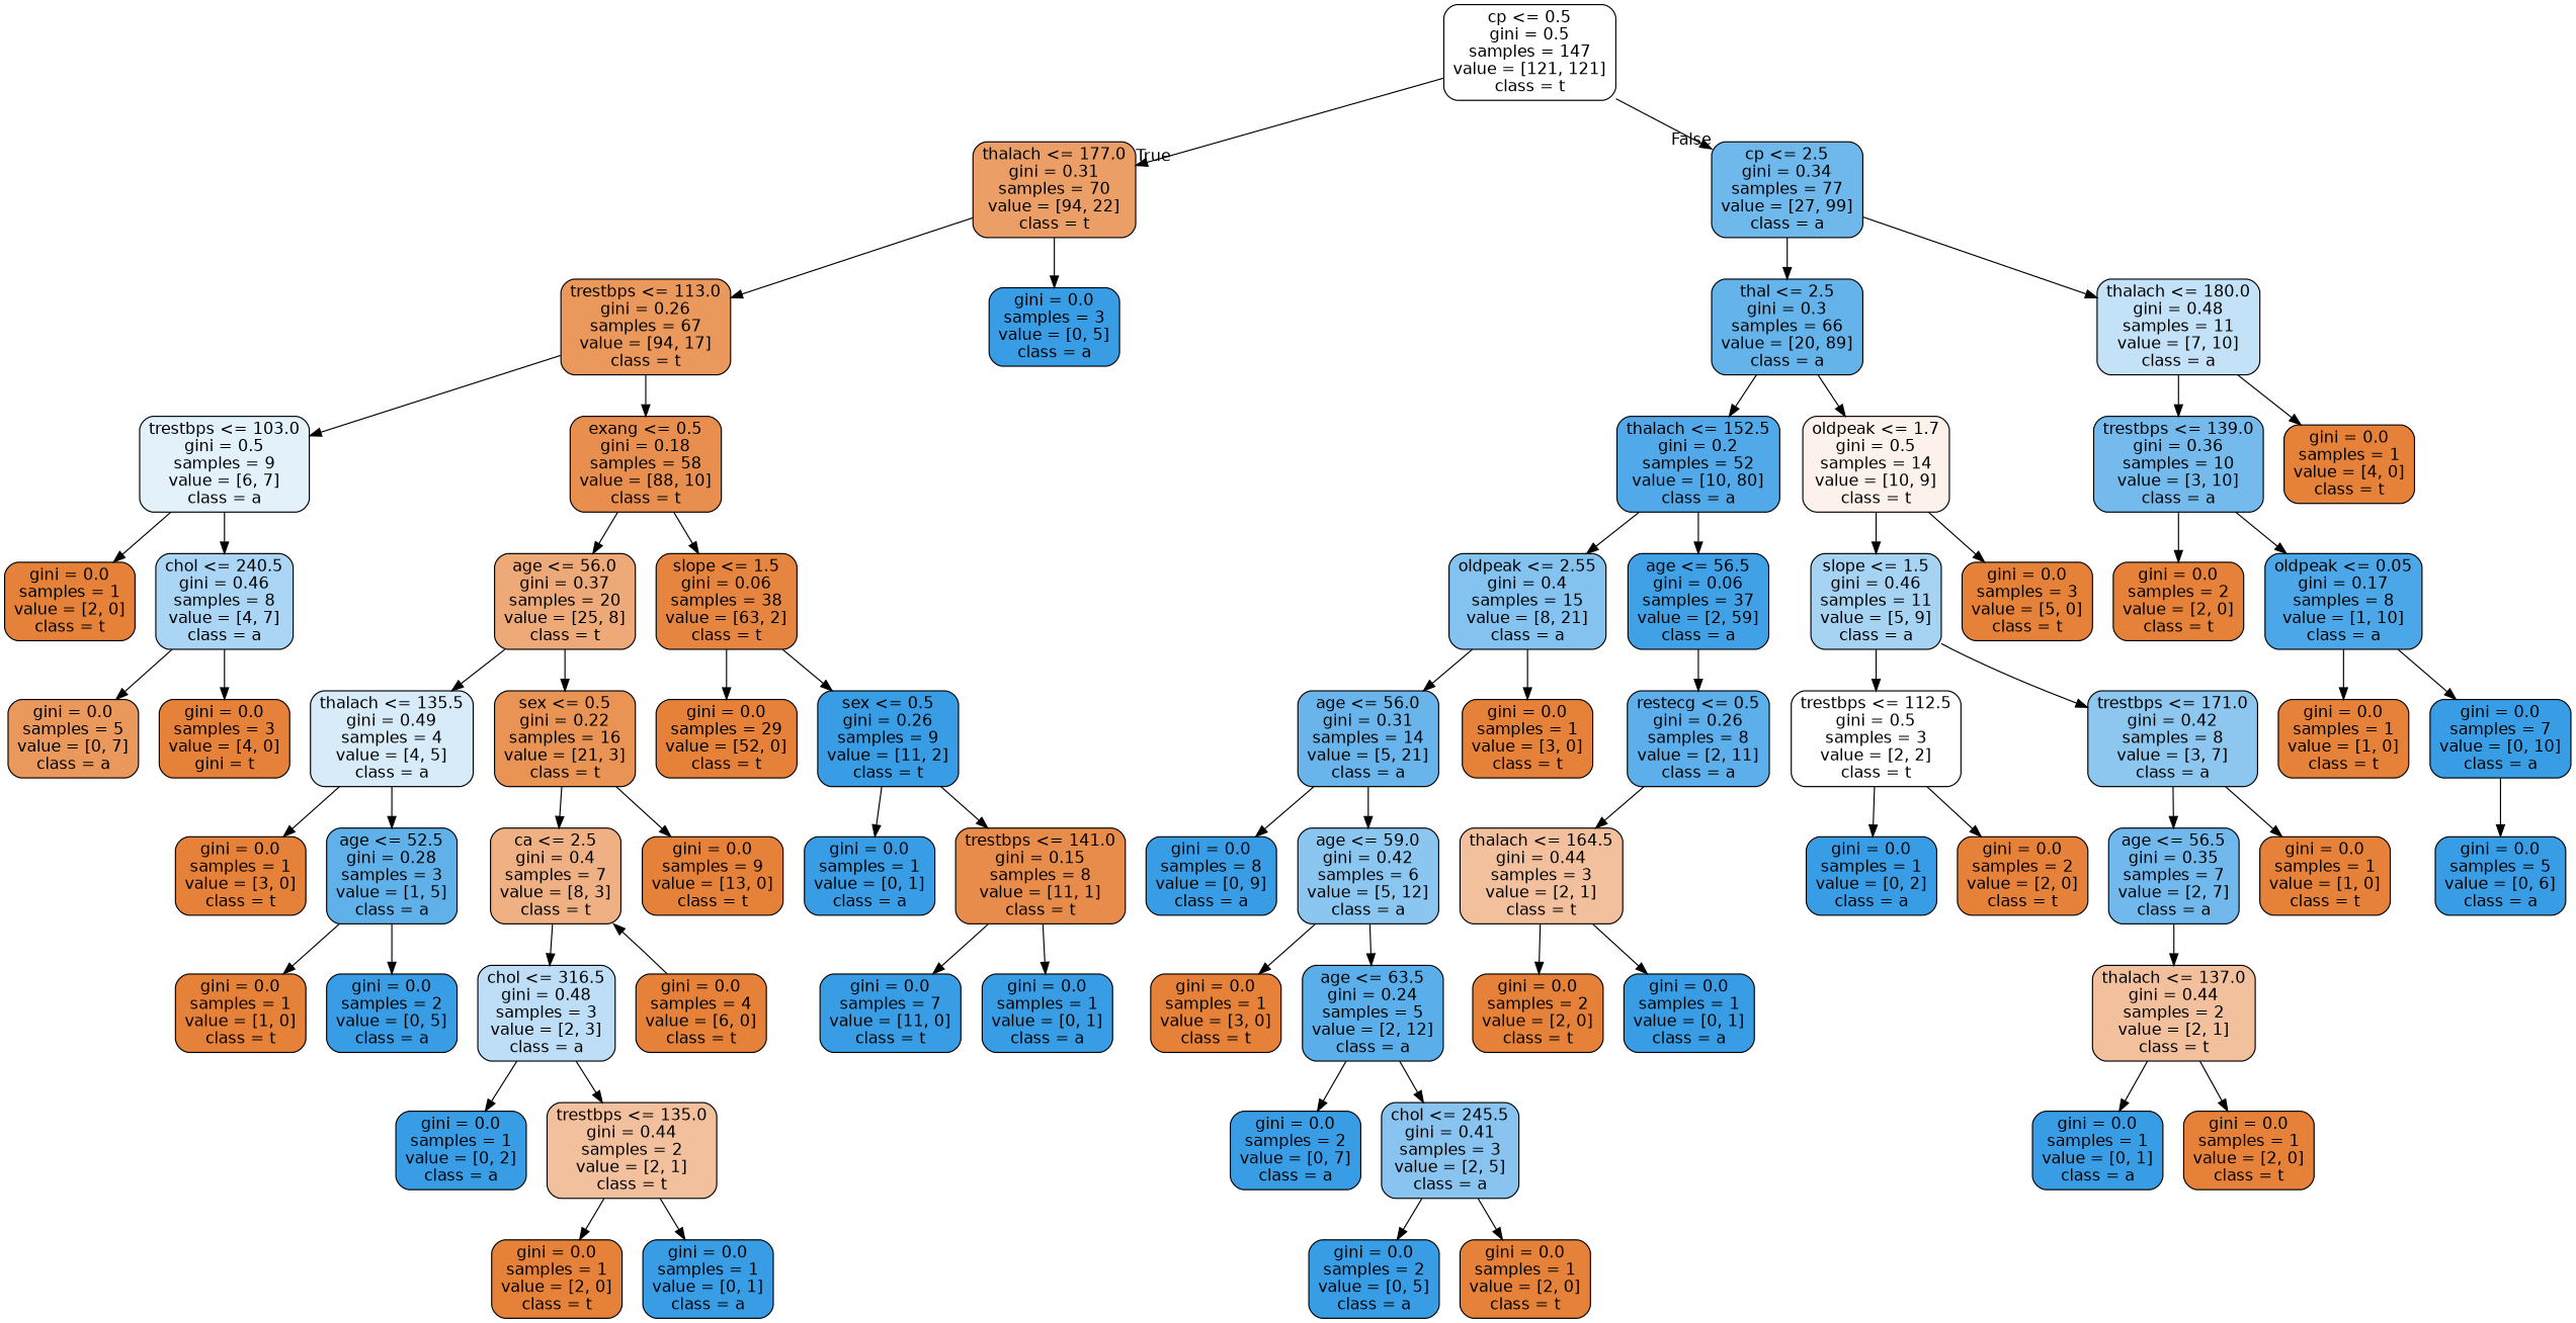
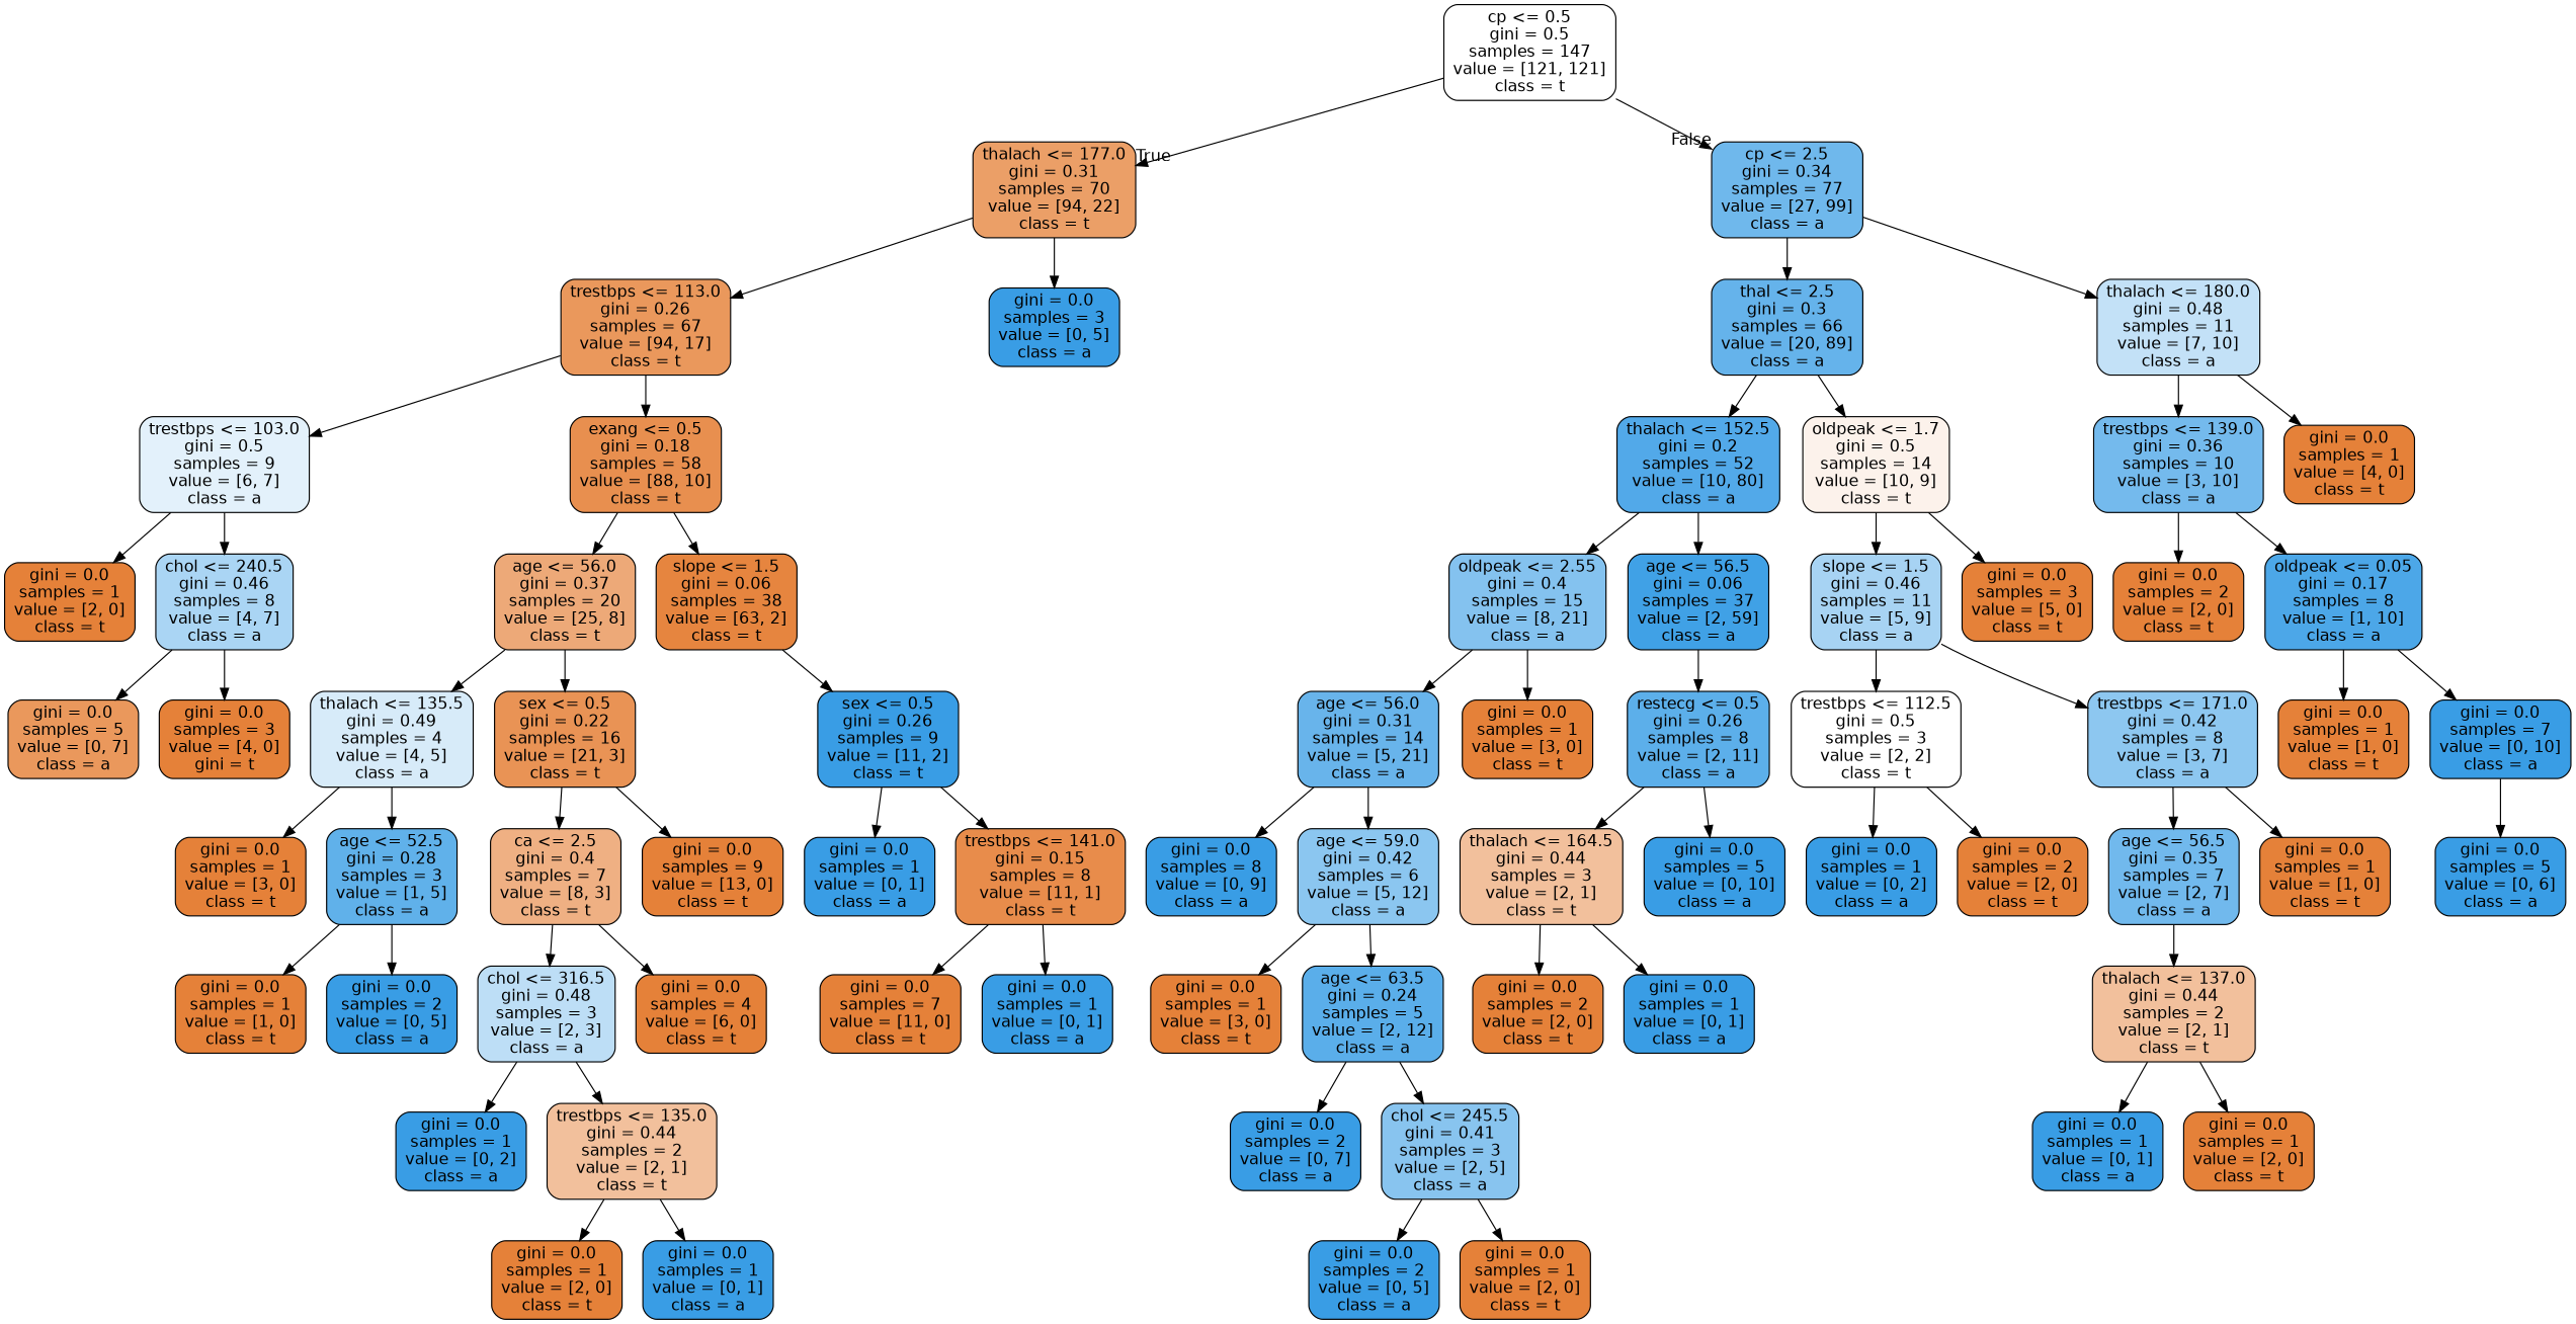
  digraph {
    node [color=black fillcolor="#e58139ff" fontname=helvetica shape=box style="filled, rounded"]
    edge [fontname=helvetica]
    n1 [fillcolor="#e5813900" label="cp <= 0.5\ngini = 0.5\nsamples = 147\nvalue = [121, 121]\nclass = t"]
    n2 [fillcolor="#e58139c3" label="thalach <= 177.0\ngini = 0.31\nsamples = 70\nvalue = [94, 22]\nclass = t"]
    n3 [fillcolor="#399de5b9" label="cp <= 2.5\ngini = 0.34\nsamples = 77\nvalue = [27, 99]\nclass = a"]
    n4 [fillcolor="#e58139d1" label="trestbps <= 113.0\ngini = 0.26\nsamples = 67\nvalue = [94, 17]\nclass = t"]
    n5 [fillcolor="#399de5ff" label="gini = 0.0\nsamples = 3\nvalue = [0, 5]\nclass = a"]
    n6 [fillcolor="#399de5c6" label="thal <= 2.5\ngini = 0.3\nsamples = 66\nvalue = [20, 89]\nclass = a"]
    n7 [fillcolor="#399de54d" label="thalach <= 180.0\ngini = 0.48\nsamples = 11\nvalue = [7, 10]\nclass = a"]
    n8 [fillcolor="#399de524" label="trestbps <= 103.0\ngini = 0.5\nsamples = 9\nvalue = [6, 7]\nclass = a"]
    n9 [fillcolor="#e58139e2" label="exang <= 0.5\ngini = 0.18\nsamples = 58\nvalue = [88, 10]\nclass = t"]
    n10 [label="gini = 0.0\nsamples = 1\nvalue = [2, 0]\nclass = t"]
    n11 [fillcolor="#399de56d" label="chol <= 240.5\ngini = 0.46\nsamples = 8\nvalue = [4, 7]\nclass = a"]
    n12 [fillcolor="#e58139ad" label="age <= 56.0\ngini = 0.37\nsamples = 20\nvalue = [25, 8]\nclass = t"]
    n13 [fillcolor="#e58139f7" label="slope <= 1.5\ngini = 0.06\nsamples = 38\nvalue = [63, 2]\nclass = t"]
    n14 [fillcolor="#e58139d1" label="gini = 0.0\nsamples = 5\nvalue = [0, 7]\nclass = a"]
    n15 [label="gini = 0.0\nsamples = 3\nvalue = [4, 0]\ngini = t"]
    n16 [fillcolor="#399de533" label="thalach <= 135.5\ngini = 0.49\nsamples = 4\nvalue = [4, 5]\nclass = a"]
    n17 [fillcolor="#e58139db" label="sex <= 0.5\ngini = 0.22\nsamples = 16\nvalue = [21, 3]\nclass = t"]
-   n18 [label="gini = 0.0\nsamples = 29\nvalue = [52, 0]\nclass = t"]
    n19 [fillcolor="#399de5ff" label="sex <= 0.5\ngini = 0.26\nsamples = 9\nvalue = [11, 2]\nclass = t"]
    n20 [label="gini = 0.0\nsamples = 1\nvalue = [3, 0]\nclass = t"]
    n21 [fillcolor="#399de5cc" label="age <= 52.5\ngini = 0.28\nsamples = 3\nvalue = [1, 5]\nclass = a"]
    n22 [fillcolor="#e581399f" label="ca <= 2.5\ngini = 0.4\nsamples = 7\nvalue = [8, 3]\nclass = t"]
    n23 [label="gini = 0.0\nsamples = 9\nvalue = [13, 0]\nclass = t"]
    n24 [label="gini = 0.0\nsamples = 1\nvalue = [1, 0]\nclass = t"]
    n25 [fillcolor="#399de5ff" label="gini = 0.0\nsamples = 2\nvalue = [0, 5]\nclass = a"]
    n26 [fillcolor="#399de555" label="chol <= 316.5\ngini = 0.48\nsamples = 3\nvalue = [2, 3]\nclass = a"]
    n27 [label="gini = 0.0\nsamples = 4\nvalue = [6, 0]\nclass = t"]
    n28 [fillcolor="#399de5ff" label="gini = 0.0\nsamples = 1\nvalue = [0, 2]\nclass = a"]
    n29 [fillcolor="#e581397f" label="trestbps <= 135.0\ngini = 0.44\nsamples = 2\nvalue = [2, 1]\nclass = t"]
    n30 [label="gini = 0.0\nsamples = 1\nvalue = [2, 0]\nclass = t"]
    n31 [fillcolor="#399de5ff" label="gini = 0.0\nsamples = 1\nvalue = [0, 1]\nclass = a"]
    n32 [fillcolor="#399de5ff" label="gini = 0.0\nsamples = 1\nvalue = [0, 1]\nclass = a"]
    n33 [fillcolor="#e58139e8" label="trestbps <= 141.0\ngini = 0.15\nsamples = 8\nvalue = [11, 1]\nclass = t"]
-   n34 [fillcolor="#399de5ff" label="gini = 0.0\nsamples = 7\nvalue = [11, 0]\nclass = t"]
+   n34 [label="gini = 0.0\nsamples = 7\nvalue = [11, 0]\nclass = t"]
    n35 [fillcolor="#399de5ff" label="gini = 0.0\nsamples = 1\nvalue = [0, 1]\nclass = a"]
    n36 [fillcolor="#399de5df" label="thalach <= 152.5\ngini = 0.2\nsamples = 52\nvalue = [10, 80]\nclass = a"]
    n37 [fillcolor="#e5813919" label="oldpeak <= 1.7\ngini = 0.5\nsamples = 14\nvalue = [10, 9]\nclass = t"]
    n38 [fillcolor="#399de5b3" label="trestbps <= 139.0\ngini = 0.36\nsamples = 10\nvalue = [3, 10]\nclass = a"]
    n39 [label="gini = 0.0\nsamples = 1\nvalue = [4, 0]\nclass = t"]
    n40 [fillcolor="#399de59e" label="oldpeak <= 2.55\ngini = 0.4\nsamples = 15\nvalue = [8, 21]\nclass = a"]
    n41 [fillcolor="#399de5f6" label="age <= 56.5\ngini = 0.06\nsamples = 37\nvalue = [2, 59]\nclass = a"]
    n42 [fillcolor="#399de571" label="slope <= 1.5\ngini = 0.46\nsamples = 11\nvalue = [5, 9]\nclass = a"]
    n43 [label="gini = 0.0\nsamples = 3\nvalue = [5, 0]\nclass = t"]
    n44 [fillcolor="#399de5c2" label="age <= 56.0\ngini = 0.31\nsamples = 14\nvalue = [5, 21]\nclass = a"]
    n45 [label="gini = 0.0\nsamples = 1\nvalue = [3, 0]\nclass = t"]
    n46 [fillcolor="#399de5d1" label="restecg <= 0.5\ngini = 0.26\nsamples = 8\nvalue = [2, 11]\nclass = a"]
    n47 [fillcolor="#399de5ff" label="gini = 0.0\nsamples = 8\nvalue = [0, 9]\nclass = a"]
    n48 [fillcolor="#399de595" label="age <= 59.0\ngini = 0.42\nsamples = 6\nvalue = [5, 12]\nclass = a"]
    n49 [label="gini = 0.0\nsamples = 1\nvalue = [3, 0]\nclass = t"]
    n50 [fillcolor="#399de5d4" label="age <= 63.5\ngini = 0.24\nsamples = 5\nvalue = [2, 12]\nclass = a"]
    n51 [fillcolor="#399de5ff" label="gini = 0.0\nsamples = 2\nvalue = [0, 7]\nclass = a"]
    n52 [fillcolor="#399de599" label="chol <= 245.5\ngini = 0.41\nsamples = 3\nvalue = [2, 5]\nclass = a"]
    n53 [fillcolor="#399de5ff" label="gini = 0.0\nsamples = 2\nvalue = [0, 5]\nclass = a"]
    n54 [label="gini = 0.0\nsamples = 1\nvalue = [2, 0]\nclass = t"]
    n55 [fillcolor="#e581397f" label="thalach <= 164.5\ngini = 0.44\nsamples = 3\nvalue = [2, 1]\nclass = t"]
+   n56 [fillcolor="#399de5ff" label="gini = 0.0\nsamples = 5\nvalue = [0, 10]\nclass = a"]
    n57 [label="gini = 0.0\nsamples = 2\nvalue = [2, 0]\nclass = t"]
    n58 [fillcolor="#399de5ff" label="gini = 0.0\nsamples = 1\nvalue = [0, 1]\nclass = a"]
    n59 [fillcolor="#e5813900" label="trestbps <= 112.5\ngini = 0.5\nsamples = 3\nvalue = [2, 2]\nclass = t"]
    n60 [fillcolor="#399de592" label="trestbps <= 171.0\ngini = 0.42\nsamples = 8\nvalue = [3, 7]\nclass = a"]
    n61 [fillcolor="#399de5ff" label="gini = 0.0\nsamples = 1\nvalue = [0, 2]\nclass = a"]
    n62 [label="gini = 0.0\nsamples = 2\nvalue = [2, 0]\nclass = t"]
    n63 [fillcolor="#399de5b6" label="age <= 56.5\ngini = 0.35\nsamples = 7\nvalue = [2, 7]\nclass = a"]
    n64 [label="gini = 0.0\nsamples = 1\nvalue = [1, 0]\nclass = t"]
    n65 [fillcolor="#e581397f" label="thalach <= 137.0\ngini = 0.44\nsamples = 2\nvalue = [2, 1]\nclass = t"]
    n66 [fillcolor="#399de5ff" label="gini = 0.0\nsamples = 5\nvalue = [0, 6]\nclass = a"]
    n67 [fillcolor="#399de5ff" label="gini = 0.0\nsamples = 1\nvalue = [0, 1]\nclass = a"]
    n68 [label="gini = 0.0\nsamples = 1\nvalue = [2, 0]\nclass = t"]
    n69 [label="gini = 0.0\nsamples = 2\nvalue = [2, 0]\nclass = t"]
    n70 [fillcolor="#399de5e6" label="oldpeak <= 0.05\ngini = 0.17\nsamples = 8\nvalue = [1, 10]\nclass = a"]
    n71 [label="gini = 0.0\nsamples = 1\nvalue = [1, 0]\nclass = t"]
    n72 [fillcolor="#399de5ff" label="gini = 0.0\nsamples = 7\nvalue = [0, 10]\nclass = a"]
    n1 -> n2 [headlabel=True labelangle=45 labeldistance=2.5]
    n1 -> n3 [headlabel=False labelangle=-45 labeldistance=2.5]
    n2 -> n4
    n2 -> n5
    n3 -> n6
    n3 -> n7
    n4 -> n8
    n4 -> n9
    n6 -> n36
    n6 -> n37
    n7 -> n38
    n7 -> n39
    n8 -> n10
    n8 -> n11
    n9 -> n12
    n9 -> n13
    n11 -> n14
    n11 -> n15
    n12 -> n16
    n12 -> n17
-   n13 -> n18
    n13 -> n19
    n16 -> n20
    n16 -> n21
    n17 -> n22
    n17 -> n23
    n19 -> n32
    n19 -> n33
    n21 -> n24
    n21 -> n25
    n22 -> n26
-   n27 -> n22
+   n22 -> n27
    n26 -> n28
    n26 -> n29
    n29 -> n30
    n29 -> n31
    n33 -> n34
    n33 -> n35
    n36 -> n40
    n36 -> n41
    n37 -> n42
    n37 -> n43
    n38 -> n69
    n38 -> n70
    n40 -> n44
    n40 -> n45
    n41 -> n46
    n42 -> n59
    n42 -> n60
    n44 -> n47
    n44 -> n48
    n46 -> n55
+   n46 -> n56
    n48 -> n49
    n48 -> n50
    n50 -> n51
    n50 -> n52
    n52 -> n53
    n52 -> n54
    n55 -> n57
    n55 -> n58
    n59 -> n61
    n59 -> n62
    n60 -> n63
    n60 -> n64
    n63 -> n65
    n65 -> n67
    n65 -> n68
    n70 -> n71
    n70 -> n72
    n72 -> n66
  }
